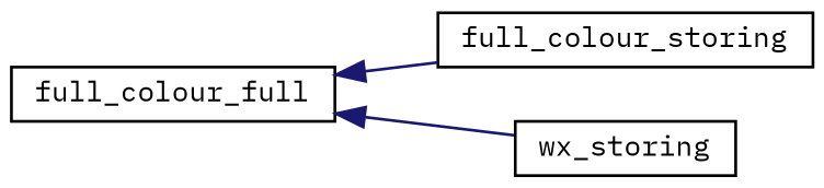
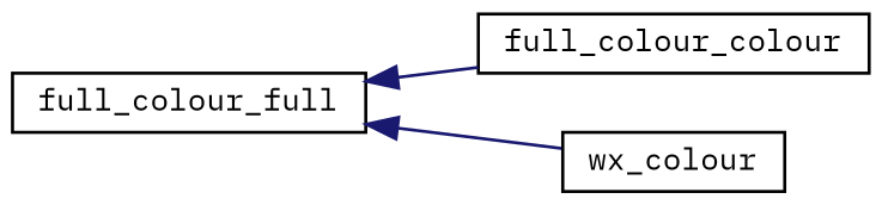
  digraph {
    fontname="IBM Plex Mono"
    rankdir=LR
    node [color=black fillcolor=white fontname="IBM Plex Mono" fontsize=10 shape=record style=filled]
    edge [color=midnightblue dir=back fontname="IBM Plex Mono" fontsize=10 labelfontname=Helvetica labelfontsize=10 style=solid]
    n1 [height=0.2 label=full_colour_full width=0.4]
-   n2 [height=0.2 label=full_colour_storing width=0.4]
-   n3 [height=0.2 label=wx_storing width=0.4]
+   n2 [height=0.2 label=full_colour_colour width=0.4]
+   n3 [height=0.2 label=wx_colour width=0.4]
    n1 -> n2
    n1 -> n3
  }
